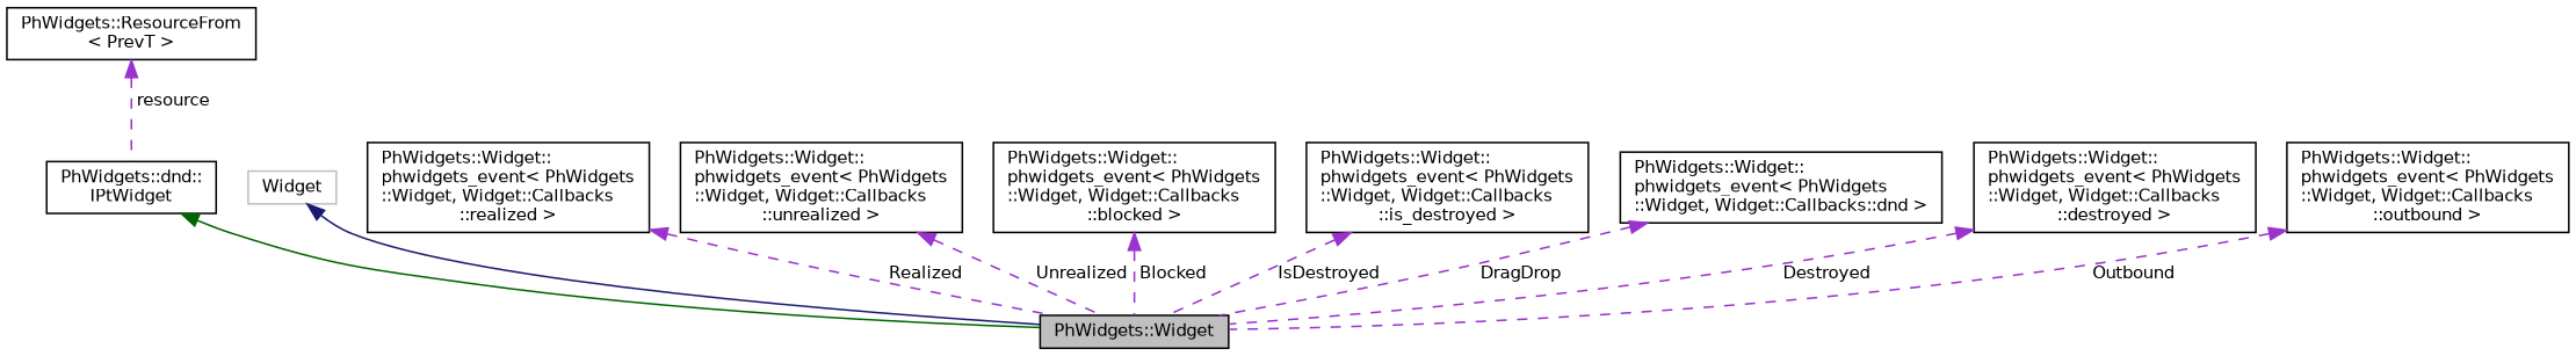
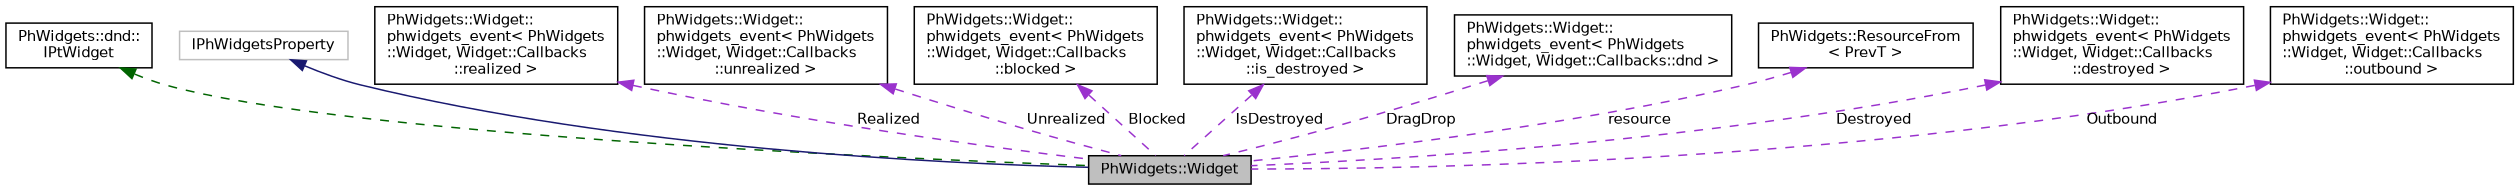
  digraph {
    rankdir=TB
    node [color=black fillcolor=white fontname=Helvetica fontsize=10 shape=record style=filled]
    edge [color=darkorchid3 dir=back fontname=Helvetica fontsize=10 labelfontname=Helvetica labelfontsize=10 style=dashed]
    n1 [fillcolor=grey75 fontcolor=black height=0.2 label="PhWidgets::Widget" width=0.4]
    n2 [height=0.2 label="PhWidgets::dnd::\lIPtWidget" width=0.4]
-   n3 [color=grey75 height=0.2 label=Widget width=0.4]
+   n3 [color=grey75 height=0.2 label=IPhWidgetsProperty width=0.4]
    n4 [height=0.2 label="PhWidgets::Widget::\lphwidgets_event\< PhWidgets\l::Widget, Widget::Callbacks\l::realized \>" width=0.4]
    n5 [height=0.2 label="PhWidgets::Widget::\lphwidgets_event\< PhWidgets\l::Widget, Widget::Callbacks\l::unrealized \>" width=0.4]
    n6 [height=0.2 label="PhWidgets::Widget::\lphwidgets_event\< PhWidgets\l::Widget, Widget::Callbacks\l::blocked \>" width=0.4]
    n7 [height=0.2 label="PhWidgets::Widget::\lphwidgets_event\< PhWidgets\l::Widget, Widget::Callbacks\l::is_destroyed \>" width=0.4]
    n8 [height=0.2 label="PhWidgets::Widget::\lphwidgets_event\< PhWidgets\l::Widget, Widget::Callbacks::dnd \>" width=0.4]
    n9 [height=0.2 label="PhWidgets::ResourceFrom\l\< PrevT \>" width=0.4]
    n10 [height=0.2 label="PhWidgets::Widget::\lphwidgets_event\< PhWidgets\l::Widget, Widget::Callbacks\l::destroyed \>" width=0.4]
    n11 [height=0.2 label="PhWidgets::Widget::\lphwidgets_event\< PhWidgets\l::Widget, Widget::Callbacks\l::outbound \>" width=0.4]
-   n2 -> n1 [color=darkgreen style=solid]
+   n2 -> n1 [color=darkgreen]
    n3 -> n1 [color=midnightblue style=solid]
    n4 -> n1 [label=" Realized"]
    n5 -> n1 [label=" Unrealized"]
    n6 -> n1 [label=" Blocked"]
    n7 -> n1 [label=" IsDestroyed"]
    n8 -> n1 [label=" DragDrop"]
-   n9 -> n2 [label=" resource"]
+   n9 -> n1 [label=" resource"]
    n10 -> n1 [label=" Destroyed"]
    n11 -> n1 [label=" Outbound"]
  }
